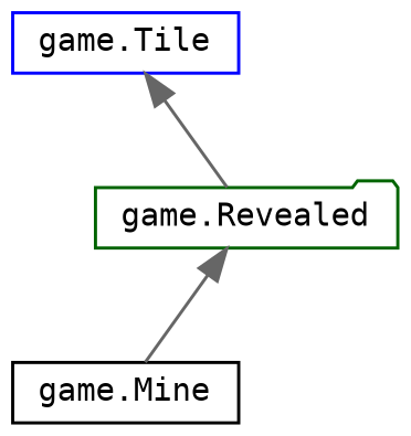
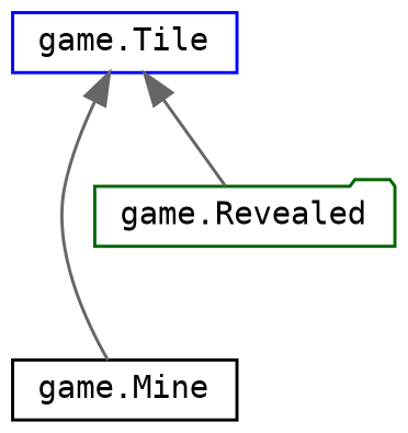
  digraph {
    fontname="DejaVu Sans Mono"
    rankdir=TB
    node [fillcolor=white fontname="DejaVu Sans Mono" fontsize=10 shape=box style=filled]
    edge [color=gray40 dir=back fontname="DejaVu Sans Mono" fontsize=10 labelfontname=Helvetica labelfontsize=10 style=solid]
    n1 [color=blue height=0.2 label="game.Tile" width=0.4]
    n2 [color=black height=0.2 label="game.Mine" width=0.4]
    n3 [color=darkgreen height=0.2 label="game.Revealed" shape=folder width=0.4]
-   n3 -> n2
+   n1 -> n2
    n1 -> n3
  }
